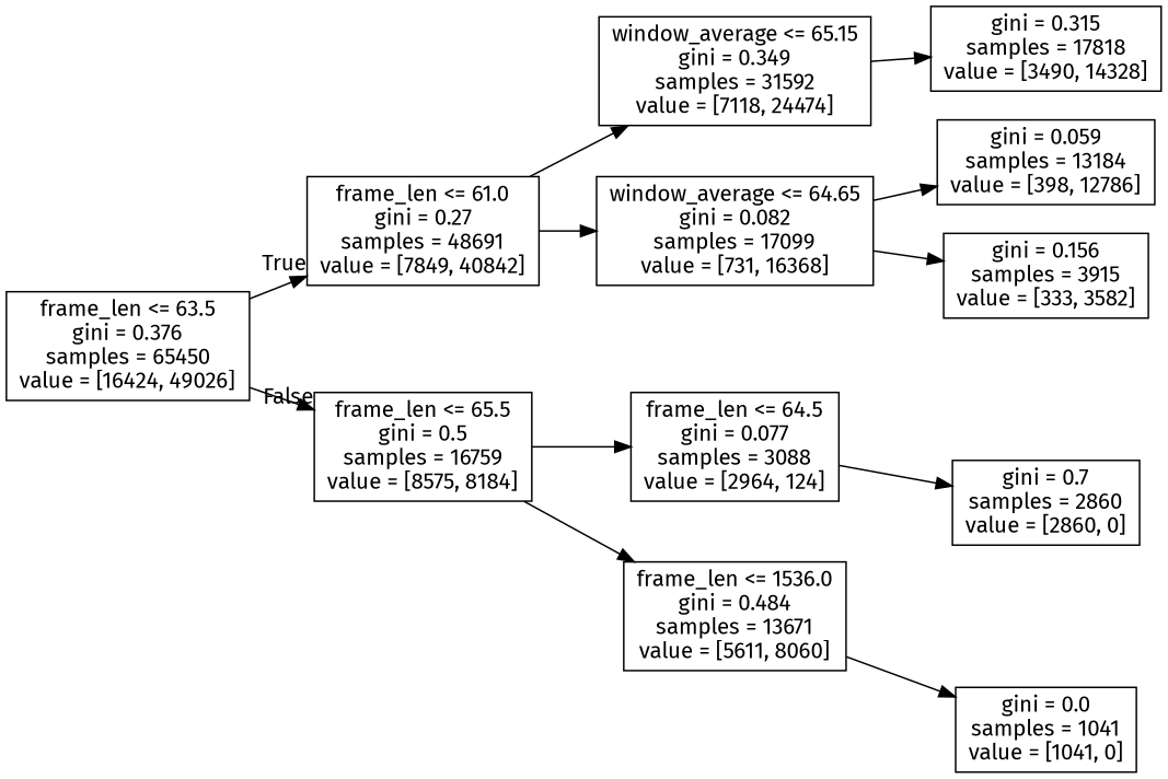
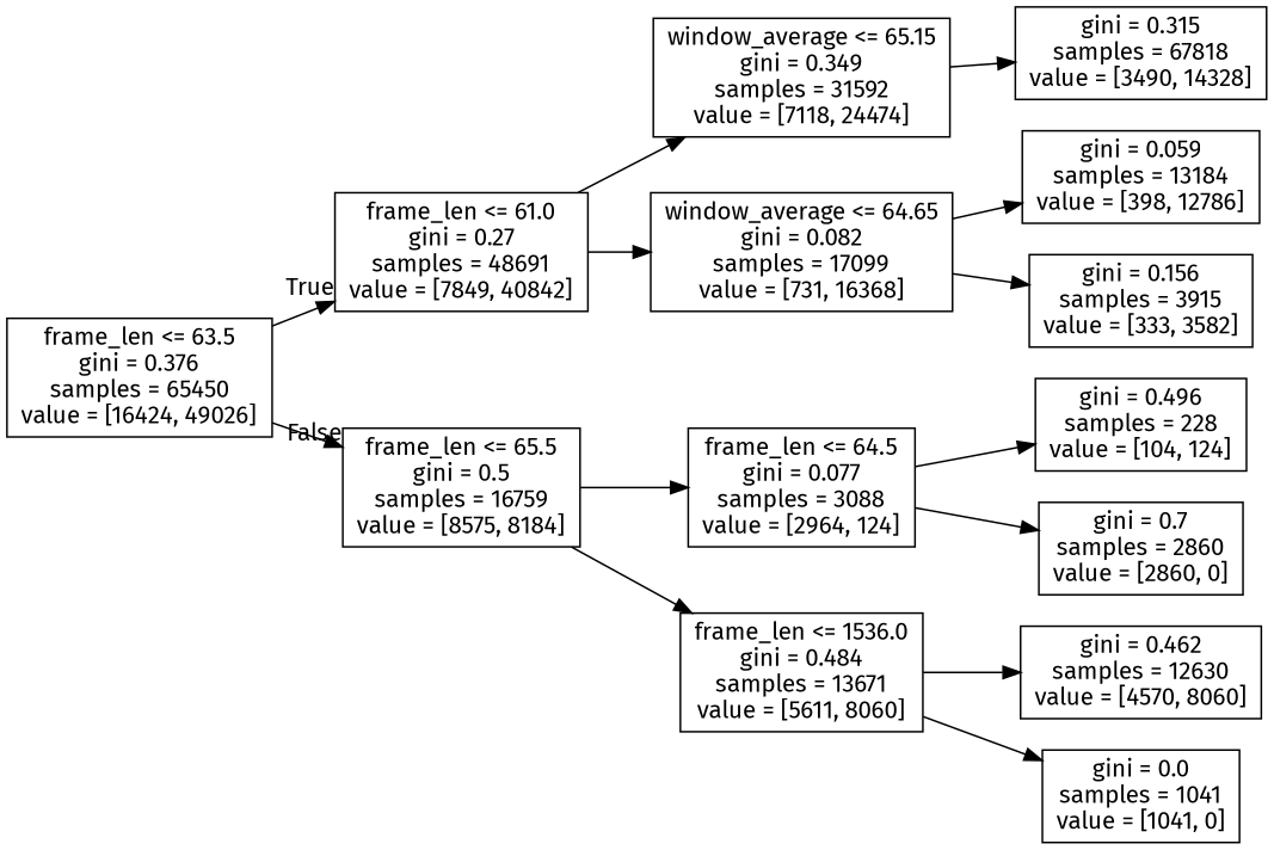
  digraph {
    fontname="Fira Sans"
    rankdir=LR
    node [fontname="Fira Sans" shape=box]
    edge [fontname="Fira Sans"]
    n1 [label="frame_len <= 63.5\ngini = 0.376\nsamples = 65450\nvalue = [16424, 49026]"]
    n2 [label="frame_len <= 61.0\ngini = 0.27\nsamples = 48691\nvalue = [7849, 40842]"]
    n3 [label="frame_len <= 65.5\ngini = 0.5\nsamples = 16759\nvalue = [8575, 8184]"]
    n4 [label="window_average <= 65.15\ngini = 0.349\nsamples = 31592\nvalue = [7118, 24474]"]
    n5 [label="window_average <= 64.65\ngini = 0.082\nsamples = 17099\nvalue = [731, 16368]"]
    n6 [label="frame_len <= 64.5\ngini = 0.077\nsamples = 3088\nvalue = [2964, 124]"]
    n7 [label="frame_len <= 1536.0\ngini = 0.484\nsamples = 13671\nvalue = [5611, 8060]"]
-   n8 [label="gini = 0.315\nsamples = 17818\nvalue = [3490, 14328]"]
+   n8 [label="gini = 0.315\nsamples = 67818\nvalue = [3490, 14328]"]
    n9 [label="gini = 0.059\nsamples = 13184\nvalue = [398, 12786]"]
    n10 [label="gini = 0.156\nsamples = 3915\nvalue = [333, 3582]"]
+   n11 [label="gini = 0.496\nsamples = 228\nvalue = [104, 124]"]
    n12 [label="gini = 0.7\nsamples = 2860\nvalue = [2860, 0]"]
+   n13 [label="gini = 0.462\nsamples = 12630\nvalue = [4570, 8060]"]
    n14 [label="gini = 0.0\nsamples = 1041\nvalue = [1041, 0]"]
    n1 -> n2 [headlabel=True labelangle=45 labeldistance=2.5]
    n1 -> n3 [headlabel=False labelangle=-45 labeldistance=2.5]
    n2 -> n4
    n2 -> n5
    n3 -> n6
    n3 -> n7
    n4 -> n8
    n5 -> n9
    n5 -> n10
+   n6 -> n11
    n6 -> n12
+   n7 -> n13
    n7 -> n14
  }
